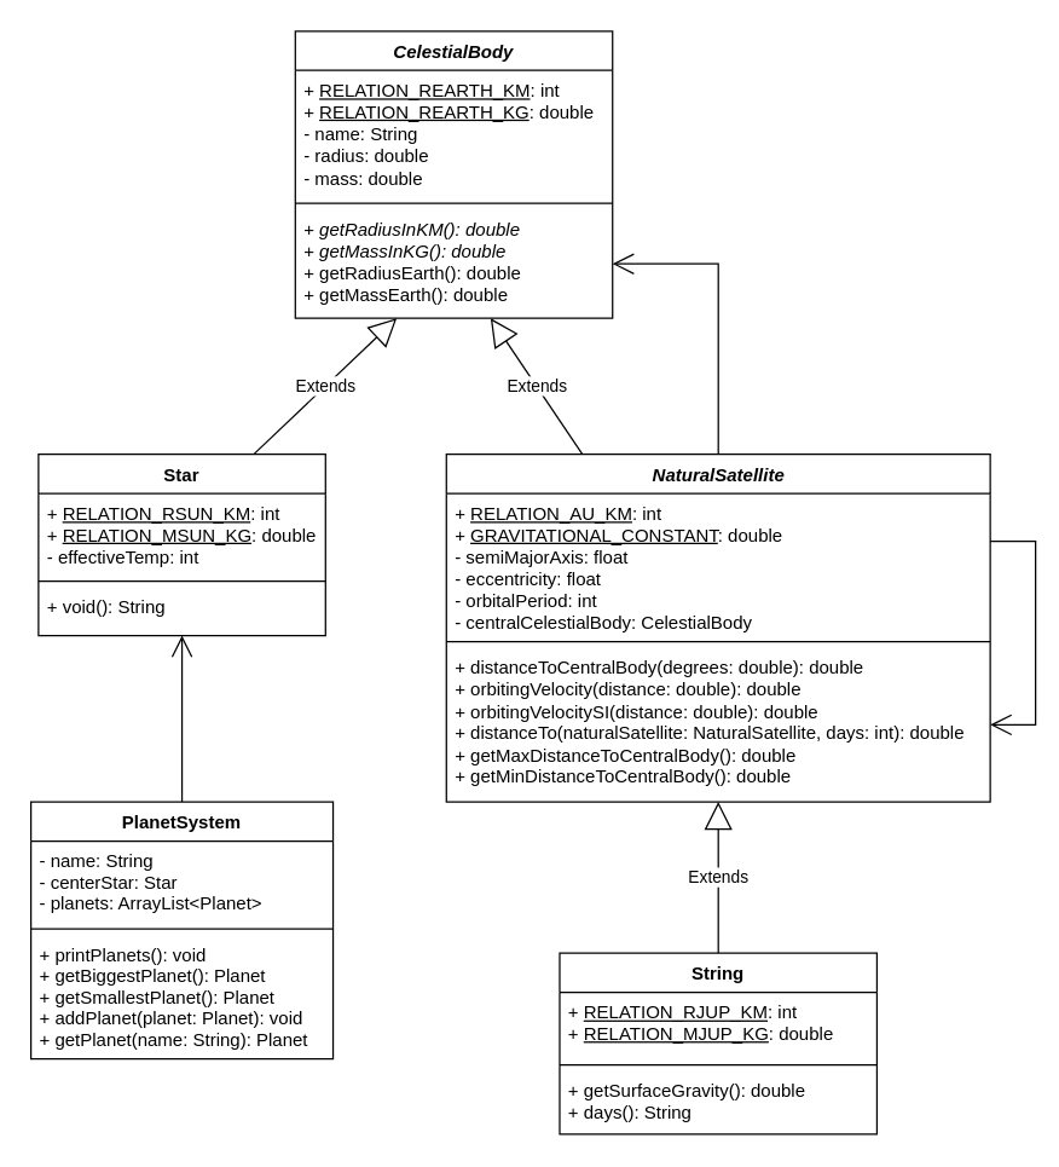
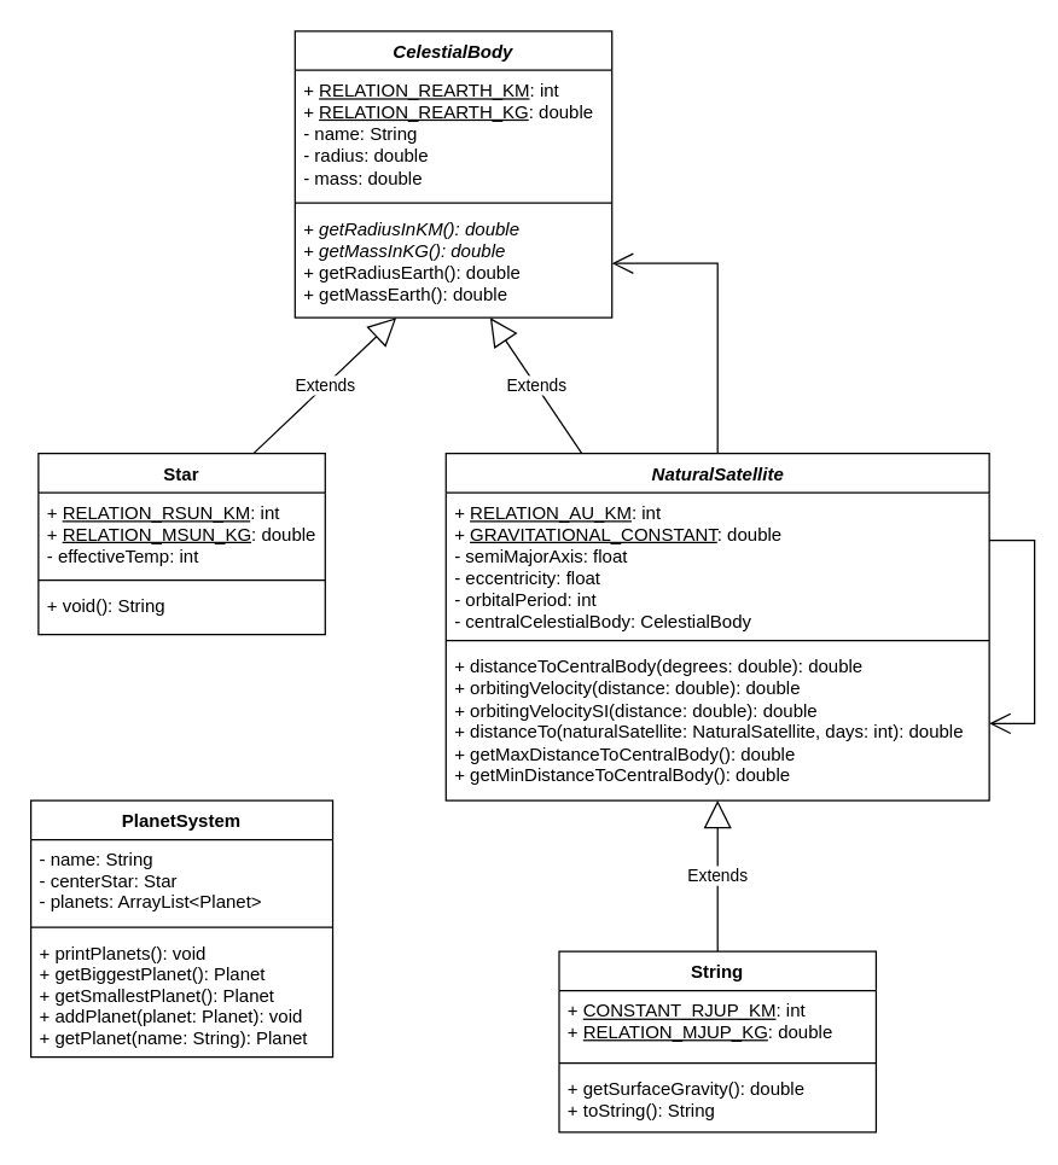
  <mxCell id="0" />
  <mxCell id="1" parent="0" />
  <mxCell id="2" value="Star" style="swimlane;fontStyle=1;align=center;verticalAlign=top;childLayout=stackLayout;horizontal=1;startSize=26;horizontalStack=0;resizeParent=1;resizeParentMax=0;resizeLast=0;collapsible=1;marginBottom=0;" parent="1" vertex="1"><mxGeometry x="25" y="300" width="190" height="120" as="geometry" /></mxCell>
  <mxCell id="3" value="+ &lt;u&gt;RELATION_RSUN_KM&lt;/u&gt;: int&lt;br&gt;+ &lt;u&gt;RELATION_MSUN_KG&lt;/u&gt;: double&lt;br&gt;- effectiveTemp: int" style="text;strokeColor=none;fillColor=none;align=left;verticalAlign=top;spacingLeft=4;spacingRight=4;overflow=hidden;rotatable=0;points=[[0,0.5],[1,0.5]];portConstraint=eastwest;labelBorderColor=none;fontStyle=0;html=1;" parent="2" vertex="1"><mxGeometry y="26" width="190" height="54" as="geometry" /></mxCell>
  <mxCell id="4" value="" style="line;strokeWidth=1;fillColor=none;align=left;verticalAlign=middle;spacingTop=-1;spacingLeft=3;spacingRight=3;rotatable=0;labelPosition=right;points=[];portConstraint=eastwest;" parent="2" vertex="1"><mxGeometry y="80" width="190" height="8" as="geometry" /></mxCell>
  <mxCell id="5" value="+ void(): String" style="text;strokeColor=none;fillColor=none;align=left;verticalAlign=top;spacingLeft=4;spacingRight=4;overflow=hidden;rotatable=0;points=[[0,0.5],[1,0.5]];portConstraint=eastwest;" parent="2" vertex="1"><mxGeometry y="88" width="190" height="32" as="geometry" /></mxCell>
  <mxCell id="6" value="String" style="swimlane;fontStyle=1;align=center;verticalAlign=top;childLayout=stackLayout;horizontal=1;startSize=26;horizontalStack=0;resizeParent=1;resizeParentMax=0;resizeLast=0;collapsible=1;marginBottom=0;" parent="1" vertex="1"><mxGeometry x="370" y="630" width="210" height="120" as="geometry" /></mxCell>
- <mxCell id="7" value="+ &lt;u&gt;RELATION_RJUP_KM&lt;/u&gt;: int&lt;br&gt;&lt;div&gt;+ &lt;u&gt;RELATION_MJUP_KG&lt;/u&gt;: double&lt;/div&gt;" style="text;strokeColor=none;fillColor=none;align=left;verticalAlign=top;spacingLeft=4;spacingRight=4;overflow=hidden;rotatable=0;points=[[0,0.5],[1,0.5]];portConstraint=eastwest;html=1;" parent="6" vertex="1"><mxGeometry y="26" width="210" height="44" as="geometry" /></mxCell>
+ <mxCell id="7" value="+ &lt;u&gt;CONSTANT_RJUP_KM&lt;/u&gt;: int&lt;br&gt;&lt;div&gt;+ &lt;u&gt;RELATION_MJUP_KG&lt;/u&gt;: double&lt;/div&gt;" style="text;strokeColor=none;fillColor=none;align=left;verticalAlign=top;spacingLeft=4;spacingRight=4;overflow=hidden;rotatable=0;points=[[0,0.5],[1,0.5]];portConstraint=eastwest;html=1;" parent="6" vertex="1"><mxGeometry y="26" width="210" height="44" as="geometry" /></mxCell>
  <mxCell id="8" value="" style="line;strokeWidth=1;fillColor=none;align=left;verticalAlign=middle;spacingTop=-1;spacingLeft=3;spacingRight=3;rotatable=0;labelPosition=right;points=[];portConstraint=eastwest;" parent="6" vertex="1"><mxGeometry y="70" width="210" height="8" as="geometry" /></mxCell>
- <mxCell id="9" value="+ getSurfaceGravity(): double&#10;+ days(): String" style="text;strokeColor=none;fillColor=none;align=left;verticalAlign=top;spacingLeft=4;spacingRight=4;overflow=hidden;rotatable=0;points=[[0,0.5],[1,0.5]];portConstraint=eastwest;" parent="6" vertex="1"><mxGeometry y="78" width="210" height="42" as="geometry" /></mxCell>
+ <mxCell id="9" value="+ getSurfaceGravity(): double&#10;+ toString(): String" style="text;strokeColor=none;fillColor=none;align=left;verticalAlign=top;spacingLeft=4;spacingRight=4;overflow=hidden;rotatable=0;points=[[0,0.5],[1,0.5]];portConstraint=eastwest;" parent="6" vertex="1"><mxGeometry y="78" width="210" height="42" as="geometry" /></mxCell>
  <mxCell id="10" value="CelestialBody" style="swimlane;fontStyle=3;align=center;verticalAlign=top;childLayout=stackLayout;horizontal=1;startSize=26;horizontalStack=0;resizeParent=1;resizeParentMax=0;resizeLast=0;collapsible=1;marginBottom=0;" parent="1" vertex="1"><mxGeometry x="195" y="20" width="210" height="190" as="geometry" /></mxCell>
  <mxCell id="11" value="+ &lt;u&gt;RELATION_REARTH_KM&lt;/u&gt;: int&lt;div&gt;+ &lt;u&gt;RELATION_REARTH_KG&lt;/u&gt;: double&lt;/div&gt;&lt;div&gt;- name: String&lt;br&gt;- radius: double&lt;br&gt;&lt;div&gt;- mass: double&lt;/div&gt;&lt;/div&gt;" style="text;strokeColor=none;fillColor=none;align=left;verticalAlign=top;spacingLeft=4;spacingRight=4;overflow=hidden;rotatable=0;points=[[0,0.5],[1,0.5]];portConstraint=eastwest;html=1;" parent="10" vertex="1"><mxGeometry y="26" width="210" height="84" as="geometry" /></mxCell>
  <mxCell id="12" value="" style="line;strokeWidth=1;fillColor=none;align=left;verticalAlign=middle;spacingTop=-1;spacingLeft=3;spacingRight=3;rotatable=0;labelPosition=right;points=[];portConstraint=eastwest;" parent="10" vertex="1"><mxGeometry y="110" width="210" height="8" as="geometry" /></mxCell>
  <mxCell id="13" value="+ &lt;i&gt;getRadiusInKM(): double&lt;/i&gt;&lt;br&gt;+ &lt;i&gt;getMassInKG(): double&lt;/i&gt;&lt;br&gt;&lt;div&gt;+ getRadiusEarth(): double&lt;/div&gt;+ getMassEarth(): double" style="text;strokeColor=none;fillColor=none;align=left;verticalAlign=top;spacingLeft=4;spacingRight=4;overflow=hidden;rotatable=0;points=[[0,0.5],[1,0.5]];portConstraint=eastwest;html=1;" parent="10" vertex="1"><mxGeometry y="118" width="210" height="72" as="geometry" /></mxCell>
  <mxCell id="14" value="PlanetSystem" style="swimlane;fontStyle=1;align=center;verticalAlign=top;childLayout=stackLayout;horizontal=1;startSize=26;horizontalStack=0;resizeParent=1;resizeParentMax=0;resizeLast=0;collapsible=1;marginBottom=0;" parent="1" vertex="1"><mxGeometry x="20" y="530" width="200" height="170" as="geometry" /></mxCell>
  <mxCell id="15" value="- name: String&#10;- centerStar: Star&#10;- planets: ArrayList&lt;Planet&gt;&#10;" style="text;strokeColor=none;fillColor=none;align=left;verticalAlign=top;spacingLeft=4;spacingRight=4;overflow=hidden;rotatable=0;points=[[0,0.5],[1,0.5]];portConstraint=eastwest;" parent="14" vertex="1"><mxGeometry y="26" width="200" height="54" as="geometry" /></mxCell>
  <mxCell id="16" value="" style="line;strokeWidth=1;fillColor=none;align=left;verticalAlign=middle;spacingTop=-1;spacingLeft=3;spacingRight=3;rotatable=0;labelPosition=right;points=[];portConstraint=eastwest;" parent="14" vertex="1"><mxGeometry y="80" width="200" height="8" as="geometry" /></mxCell>
  <mxCell id="17" value="+ printPlanets(): void&#10;+ getBiggestPlanet(): Planet&#10;+ getSmallestPlanet(): Planet&#10;+ addPlanet(planet: Planet): void&#10;+ getPlanet(name: String): Planet&#10;" style="text;strokeColor=none;fillColor=none;align=left;verticalAlign=top;spacingLeft=4;spacingRight=4;overflow=hidden;rotatable=0;points=[[0,0.5],[1,0.5]];portConstraint=eastwest;" parent="14" vertex="1"><mxGeometry y="88" width="200" height="82" as="geometry" /></mxCell>
  <mxCell id="18" value="&lt;i&gt;NaturalSatellite&lt;/i&gt;" style="swimlane;fontStyle=1;align=center;verticalAlign=top;childLayout=stackLayout;horizontal=1;startSize=26;horizontalStack=0;resizeParent=1;resizeParentMax=0;resizeLast=0;collapsible=1;marginBottom=0;labelBorderColor=none;html=1;" parent="1" vertex="1"><mxGeometry x="295" y="300" width="360" height="230" as="geometry" /></mxCell>
  <mxCell id="19" value="&lt;div&gt;+ &lt;u&gt;RELATION_AU_KM&lt;/u&gt;: int&lt;/div&gt;&lt;div&gt;+ &lt;u&gt;GRAVITATIONAL_CONSTANT&lt;/u&gt;: double&lt;br&gt;&lt;/div&gt;&lt;div&gt;- semiMajorAxis: float&lt;/div&gt;&lt;div&gt;- eccentricity: float&lt;/div&gt;&lt;div&gt;- orbitalPeriod: int&lt;/div&gt;&lt;div&gt;- centralCelestialBody: CelestialBody&lt;br&gt;&lt;/div&gt;" style="text;strokeColor=none;fillColor=none;align=left;verticalAlign=top;spacingLeft=4;spacingRight=4;overflow=hidden;rotatable=0;points=[[0,0.5],[1,0.5]];portConstraint=eastwest;labelBorderColor=none;html=1;" parent="18" vertex="1"><mxGeometry y="26" width="360" height="94" as="geometry" /></mxCell>
  <mxCell id="20" value="" style="line;strokeWidth=1;fillColor=none;align=left;verticalAlign=middle;spacingTop=-1;spacingLeft=3;spacingRight=3;rotatable=0;labelPosition=right;points=[];portConstraint=eastwest;labelBorderColor=none;html=1;" parent="18" vertex="1"><mxGeometry y="120" width="360" height="8" as="geometry" /></mxCell>
  <mxCell id="21" value="&lt;div&gt;+ distanceToCentralBody(degrees: double): double&lt;/div&gt;&lt;div&gt;+ orbitingVelocity(distance: double): double&lt;br&gt;&lt;/div&gt;&lt;div&gt;+ orbitingVelocitySI(distance: double): double&lt;/div&gt;&lt;div&gt;+ distanceTo(naturalSatellite: NaturalSatellite, days: int): double&lt;/div&gt;&lt;div&gt;+ getMaxDistanceToCentralBody(): double&lt;/div&gt;&lt;div&gt;+ getMinDistanceToCentralBody(): double&lt;br&gt;&lt;/div&gt;" style="text;strokeColor=none;fillColor=none;align=left;verticalAlign=top;spacingLeft=4;spacingRight=4;overflow=hidden;rotatable=0;points=[[0,0.5],[1,0.5]];portConstraint=eastwest;labelBorderColor=none;html=1;" parent="18" vertex="1"><mxGeometry y="128" width="360" height="102" as="geometry" /></mxCell>
  <mxCell id="22" value="" style="endArrow=open;endFill=1;endSize=12;html=1;rounded=0;exitX=1;exitY=0.25;exitDx=0;exitDy=0;entryX=1;entryY=0.5;entryDx=0;entryDy=0;edgeStyle=orthogonalEdgeStyle;" edge="1" parent="18" source="18" target="21"><mxGeometry width="160" relative="1" as="geometry"><mxPoint x="350" y="280" as="sourcePoint" /><mxPoint x="510" y="280" as="targetPoint" /><Array as="points"><mxPoint x="390" y="58" /><mxPoint x="390" y="179" /></Array></mxGeometry></mxCell>
  <mxCell id="23" value="Extends" style="endArrow=block;endSize=16;endFill=0;html=1;rounded=0;strokeWidth=1;exitX=0.25;exitY=0;exitDx=0;exitDy=0;" parent="1" source="18" target="13" edge="1"><mxGeometry width="160" relative="1" as="geometry"><mxPoint x="265" y="190" as="sourcePoint" /><mxPoint x="325" y="170" as="targetPoint" /></mxGeometry></mxCell>
  <mxCell id="24" value="" style="endArrow=open;endFill=1;endSize=12;html=1;rounded=0;strokeWidth=1;edgeStyle=orthogonalEdgeStyle;exitX=0.5;exitY=0;exitDx=0;exitDy=0;entryX=1;entryY=0.5;entryDx=0;entryDy=0;" parent="1" source="18" target="13" edge="1"><mxGeometry width="160" relative="1" as="geometry"><mxPoint x="415" y="90" as="sourcePoint" /><mxPoint x="395" y="53" as="targetPoint" /><Array as="points"><mxPoint x="475" y="174" /></Array></mxGeometry></mxCell>
  <mxCell id="25" value="Extends" style="endArrow=block;endSize=16;endFill=0;html=1;rounded=0;strokeWidth=1;exitX=0.75;exitY=0;exitDx=0;exitDy=0;" parent="1" source="2" target="13" edge="1"><mxGeometry width="160" relative="1" as="geometry"><mxPoint x="145" y="170" as="sourcePoint" /><mxPoint x="245" y="200" as="targetPoint" /></mxGeometry></mxCell>
  <mxCell id="26" value="Extends" style="endArrow=block;endSize=16;endFill=0;html=1;rounded=0;strokeWidth=1;exitX=0.5;exitY=0;exitDx=0;exitDy=0;" parent="1" source="6" target="21" edge="1"><mxGeometry width="160" relative="1" as="geometry"><mxPoint x="215" y="390" as="sourcePoint" /><mxPoint x="455" y="370" as="targetPoint" /></mxGeometry></mxCell>
- <mxCell id="27" value="" style="endArrow=open;endFill=1;endSize=12;html=1;rounded=0;strokeWidth=1;exitX=0.5;exitY=0;exitDx=0;exitDy=0;" parent="1" source="14" target="5" edge="1"><mxGeometry width="160" relative="1" as="geometry"><mxPoint x="135" y="400" as="sourcePoint" /><mxPoint x="120" y="360" as="targetPoint" /></mxGeometry></mxCell>
